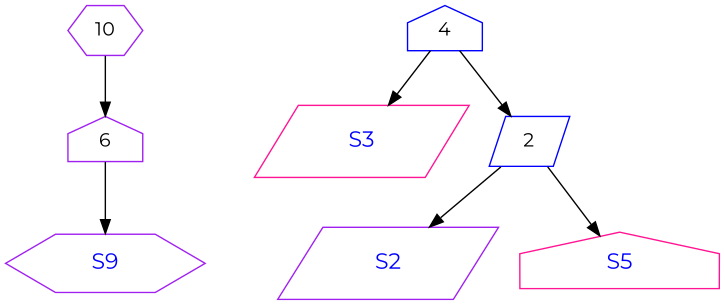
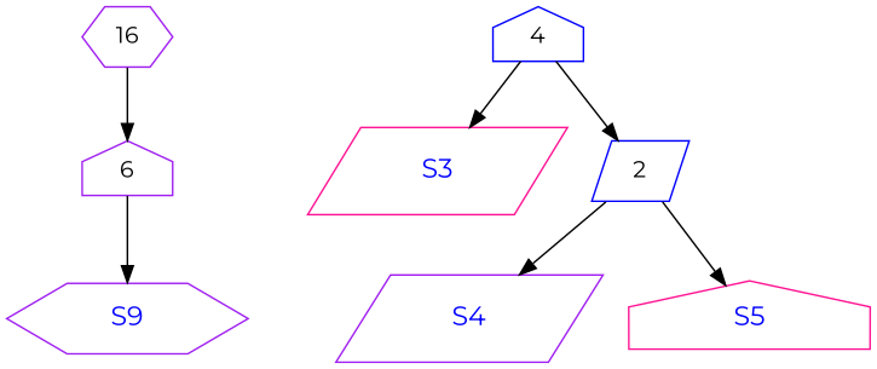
  digraph {
    fontname=Montserrat
    node [color=purple fontname=Montserrat shape=parallelogram]
    edge [fontname=Montserrat]
    n1 [fontcolor=blue fontsize=16 label=S9 shape=hexagon width=2]
    n2 [color=deeppink fontcolor=blue fontsize=16 label=S3 width=2]
-   n3 [fontcolor=blue fontsize=16 label=S2 width=2]
+   n3 [fontcolor=blue fontsize=16 label=S4 width=2]
    n4 [color=deeppink fontcolor=blue fontsize=16 label=S5 shape=house width=2]
    n5 [color=blue label=2]
    n6 [color=blue label=4 shape=house]
    n7 [label=6 shape=house]
-   n8 [label=10 shape=hexagon]
+   n8 [label=16 shape=hexagon]
    n5 -> n3
    n5 -> n4
    n6 -> n2
    n6 -> n5
    n7 -> n1
    n8 -> n7
  }
